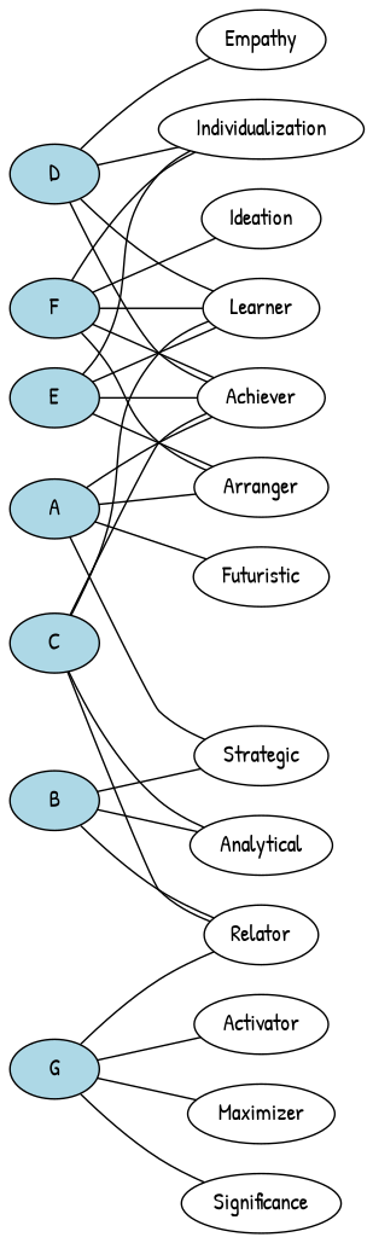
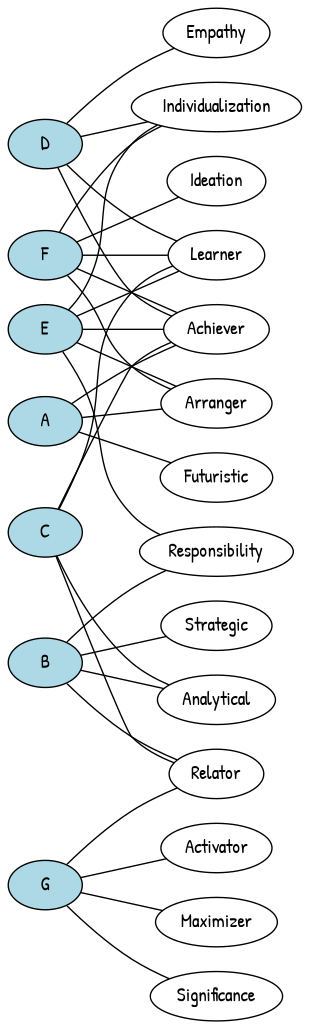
  graph {
    fontname="Patrick Hand"
    rankdir=LR
    node [fontname="Patrick Hand"]
    edge [fontname="Patrick Hand" rank=1.0]
    A [fillcolor=lightblue style=filled]
    Achiever
    Arranger
    Futuristic
    Strategic
    C [fillcolor=lightblue style=filled]
    Learner
    Relator
    Analytical
    D [fillcolor=lightblue style=filled]
    Empathy
    Individualization
    E [fillcolor=lightblue style=filled]
+   Responsibility
    F [fillcolor=lightblue style=filled]
    Ideation
    B [fillcolor=lightblue style=filled]
    G [fillcolor=lightblue style=filled]
    Activator
    Maximizer
    Significance
    A -- Achiever
    A -- Arranger [rank=3.0]
    A -- Futuristic [rank=4.0]
-   A -- Strategic [rank=5.0]
    C -- Achiever [rank=3.0]
    C -- Learner [rank=5.0]
    C -- Relator
    C -- Analytical [rank=2.0]
    D -- Achiever [rank=2.0]
    D -- Learner
    D -- Empathy [rank=5.0]
    D -- Individualization [rank=4.0]
    E -- Achiever
    E -- Arranger [rank=3.0]
    E -- Learner [rank=4.0]
    E -- Individualization [rank=5.0]
+   E -- Responsibility [rank=2.0]
    F -- Achiever [rank=3.0]
    F -- Arranger [rank=4.0]
    F -- Learner [rank=2.0]
    F -- Individualization
    F -- Ideation [rank=5.0]
    B -- Strategic [rank=3.0]
    B -- Relator [rank=5.0]
    B -- Analytical
+   B -- Responsibility [rank=4.0]
    G -- Relator
    G -- Activator [rank=4.0]
    G -- Maximizer [rank=5.0]
    G -- Significance [rank=2.0]
  }
